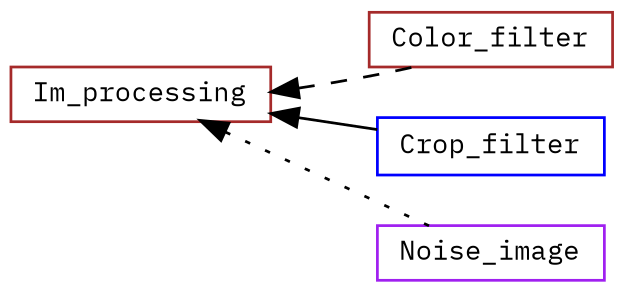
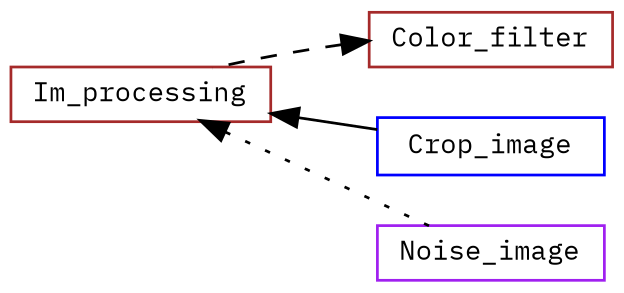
  digraph {
    fontname="IBM Plex Mono"
    rankdir=LR
    node [color=brown fillcolor=white fontname="IBM Plex Mono" fontsize=10 shape=record style=filled]
    edge [color=black dir=back fontname="IBM Plex Mono" fontsize=10 labelfontname=Helvetica labelfontsize=10]
    n1 [height=0.2 label=Im_processing width=0.4]
    n2 [height=0.2 label=Color_filter width=0.4]
-   n3 [color=blue height=0.2 label=Crop_filter width=0.4]
+   n3 [color=blue height=0.2 label=Crop_image width=0.4]
    n4 [color=purple height=0.2 label=Noise_image width=0.4]
-   n1 -> n2 [style=dashed]
+   n2 -> n1 [style=dashed]
    n1 -> n3 [style=solid]
    n1 -> n4 [style=dotted]
  }
